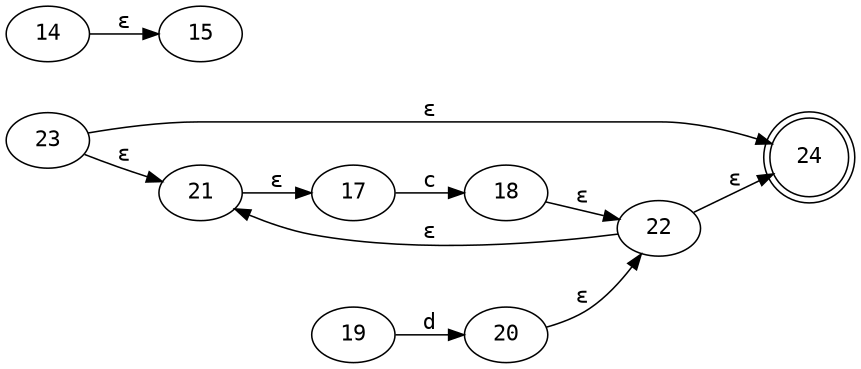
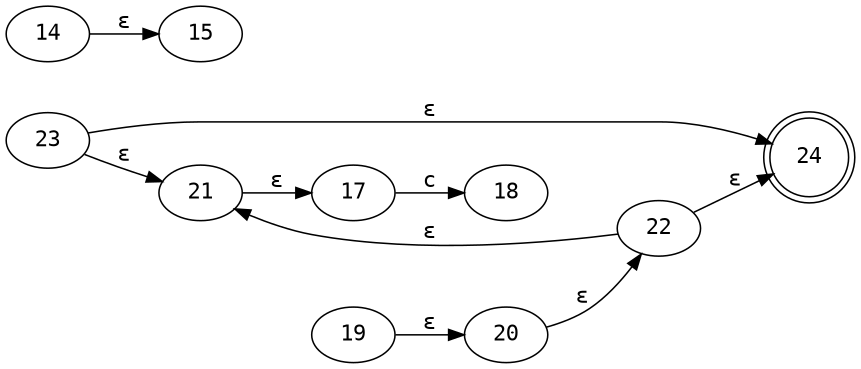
  digraph {
    fontname="DejaVu Sans Mono"
    rankdir=LR
    node [fontname="DejaVu Sans Mono"]
    edge [fontname="DejaVu Sans Mono"]
    24 [shape=doublecircle]
    14
    15
    23
    21
    17
    18
    19
    20
    22
    14 -> 15 [label="ε"]
    23 -> 24 [label="ε"]
    23 -> 21 [label="ε"]
    21 -> 17 [label="ε"]
    17 -> 18 [label=c]
-   18 -> 22 [label="ε"]
-   19 -> 20 [label=d]
+   19 -> 20 [label="ε"]
    20 -> 22 [label="ε"]
    22 -> 24 [label="ε"]
    22 -> 21 [label="ε"]
  }
